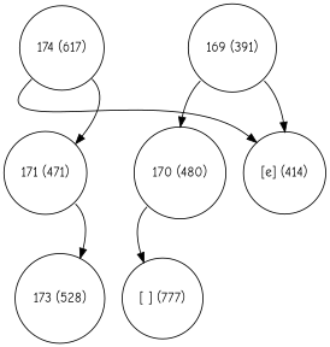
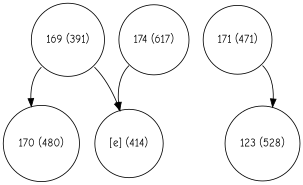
  digraph {
    fontname="Comic Neue"
    node [fontname="Comic Neue" shape=circle]
    edge [fontname="Comic Neue" tailport=se]
    n1 [label="174 (617)" width=0.5]
    n2 [label="171 (471)" width=0.5]
    n3 [label="[e] (414)" width=0.5]
    n4 [label="169 (391)" width=0.5]
    n5 [label="170 (480)" width=0.5]
-   n6 [label="173 (528)" width=0.5]
-   n7 [label="[ ] (777)" width=0.5]
-   n1 -> n2
+   n6 [label="123 (528)" width=0.5]
    n1 -> n3 [tailport=sw]
    n2 -> n6
    n4 -> n3
    n4 -> n5 [tailport=sw]
-   n5 -> n7 [tailport=sw]
  }
